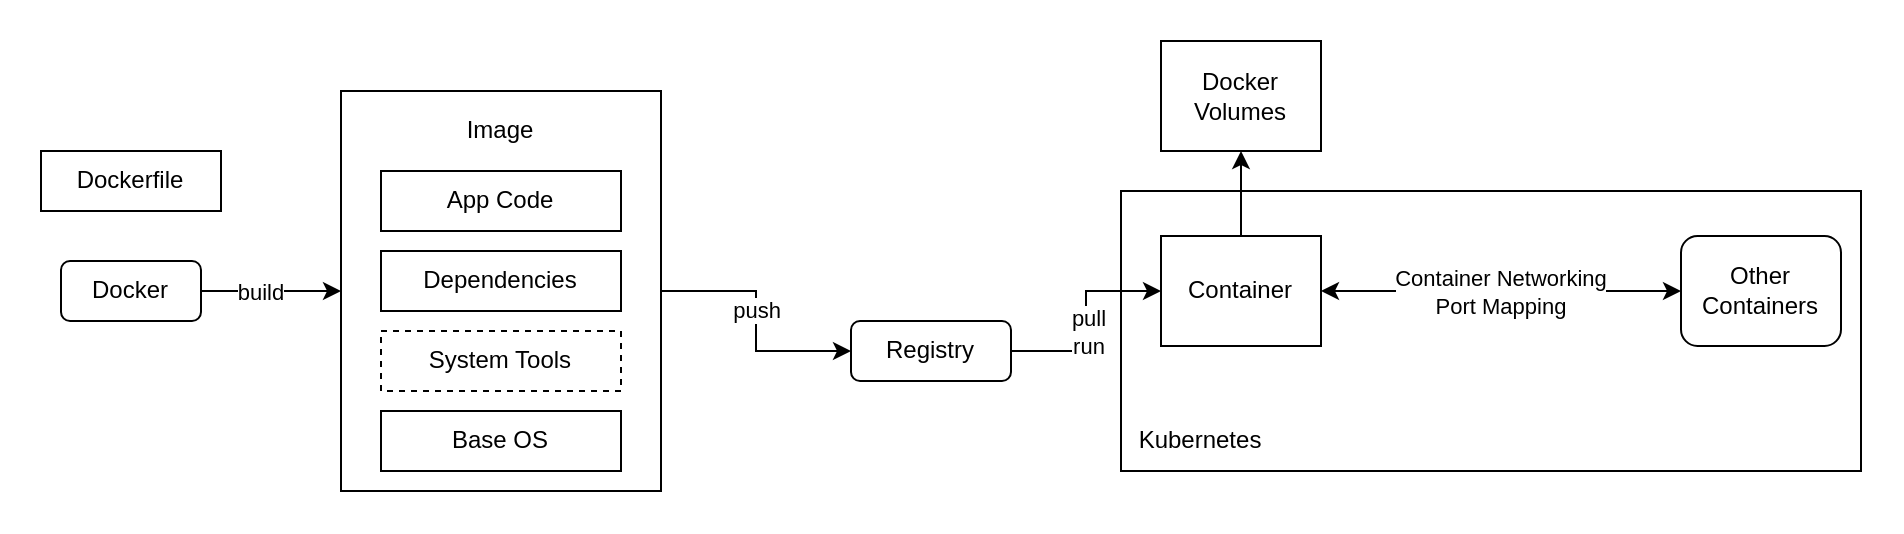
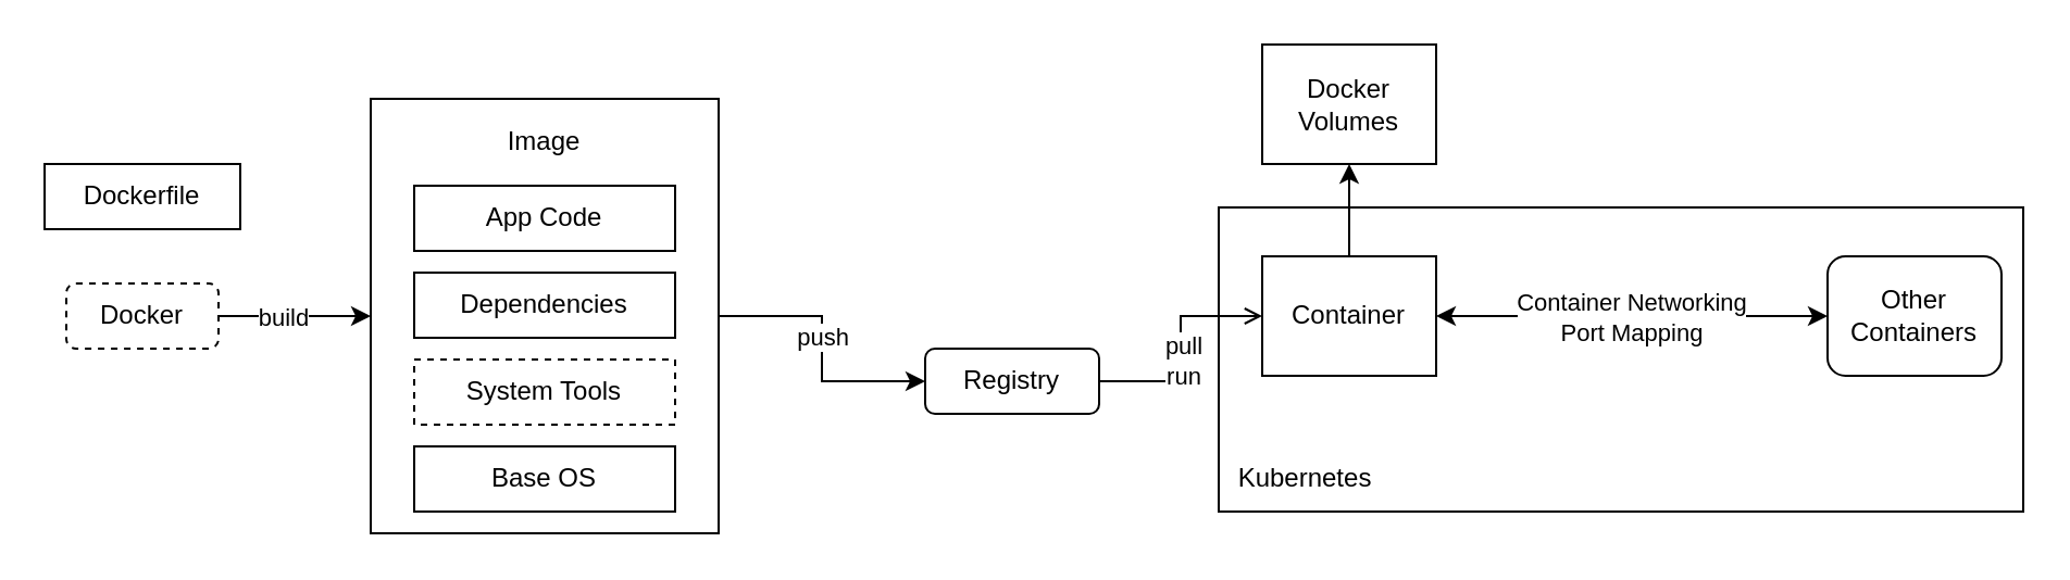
  <mxCell id="0" />
  <mxCell id="1" parent="0" />
  <mxCell id="2" value="" style="rounded=0;whiteSpace=wrap;html=1;" vertex="1" parent="1"><mxGeometry x="560" y="95" width="370" height="140" as="geometry" /></mxCell>
  <mxCell id="3" style="edgeStyle=orthogonalEdgeStyle;rounded=0;orthogonalLoop=1;jettySize=auto;html=1;entryX=0;entryY=0.5;entryDx=0;entryDy=0;" edge="1" parent="1" source="5" target="17"><mxGeometry relative="1" as="geometry" /></mxCell>
  <mxCell id="4" value="push" style="edgeLabel;html=1;align=center;verticalAlign=middle;resizable=0;points=[];" vertex="1" connectable="0" parent="3"><mxGeometry x="-0.086" relative="1" as="geometry"><mxPoint as="offset" /></mxGeometry></mxCell>
  <mxCell id="5" value="" style="rounded=0;whiteSpace=wrap;html=1;spacing=6;" vertex="1" parent="1"><mxGeometry x="170" y="45" width="160" height="200" as="geometry" /></mxCell>
  <mxCell id="6" value="App Code" style="rounded=0;whiteSpace=wrap;html=1;spacing=6;" vertex="1" parent="1"><mxGeometry x="190" y="85" width="120" height="30" as="geometry" /></mxCell>
  <mxCell id="7" value="Dependencies" style="rounded=0;whiteSpace=wrap;html=1;spacing=6;" vertex="1" parent="1"><mxGeometry x="190" y="125" width="120" height="30" as="geometry" /></mxCell>
  <mxCell id="8" value="System Tools" style="rounded=0;whiteSpace=wrap;html=1;spacing=6;dashed=1;" vertex="1" parent="1"><mxGeometry x="190" y="165" width="120" height="30" as="geometry" /></mxCell>
  <mxCell id="9" value="Base OS" style="rounded=0;whiteSpace=wrap;html=1;spacing=6;" vertex="1" parent="1"><mxGeometry x="190" y="205" width="120" height="30" as="geometry" /></mxCell>
  <mxCell id="10" value="Image" style="text;html=1;align=center;verticalAlign=middle;whiteSpace=wrap;rounded=0;" vertex="1" parent="1"><mxGeometry x="220" y="55" width="60" height="20" as="geometry" /></mxCell>
  <mxCell id="11" style="edgeStyle=orthogonalEdgeStyle;rounded=0;orthogonalLoop=1;jettySize=auto;html=1;entryX=0;entryY=0.5;entryDx=0;entryDy=0;" edge="1" parent="1" source="14" target="5"><mxGeometry relative="1" as="geometry"><mxPoint x="130" y="145" as="sourcePoint" /></mxGeometry></mxCell>
  <mxCell id="12" value="build" style="edgeLabel;html=1;align=center;verticalAlign=middle;resizable=0;points=[];" vertex="1" connectable="0" parent="11"><mxGeometry x="0.069" y="-1" relative="1" as="geometry"><mxPoint x="-8" y="-1" as="offset" /></mxGeometry></mxCell>
  <mxCell id="13" value="Dockerfile" style="rounded=0;whiteSpace=wrap;html=1;" vertex="1" parent="1"><mxGeometry x="20" y="75" width="90" height="30" as="geometry" /></mxCell>
- <mxCell id="14" value="Docker" style="rounded=1;whiteSpace=wrap;html=1;" vertex="1" parent="1"><mxGeometry x="30" y="130" width="70" height="30" as="geometry" /></mxCell>
- <mxCell id="15" style="edgeStyle=orthogonalEdgeStyle;rounded=0;orthogonalLoop=1;jettySize=auto;html=1;entryX=0;entryY=0.5;entryDx=0;entryDy=0;" edge="1" parent="1" source="17" target="21"><mxGeometry relative="1" as="geometry" /></mxCell>
+ <mxCell id="14" value="Docker" style="rounded=1;whiteSpace=wrap;html=1;dashed=1;" vertex="1" parent="1"><mxGeometry x="30" y="130" width="70" height="30" as="geometry" /></mxCell>
+ <mxCell id="15" style="edgeStyle=orthogonalEdgeStyle;rounded=0;orthogonalLoop=1;jettySize=auto;html=1;entryX=0;entryY=0.5;entryDx=0;entryDy=0;endArrow=open;" edge="1" parent="1" source="17" target="21"><mxGeometry relative="1" as="geometry" /></mxCell>
  <mxCell id="16" value="pull&lt;div&gt;run&lt;/div&gt;" style="edgeLabel;html=1;align=center;verticalAlign=middle;resizable=0;points=[];" vertex="1" connectable="0" parent="15"><mxGeometry x="-0.107" y="-1" relative="1" as="geometry"><mxPoint as="offset" /></mxGeometry></mxCell>
  <mxCell id="17" value="Registry" style="rounded=1;whiteSpace=wrap;html=1;" vertex="1" parent="1"><mxGeometry x="425" y="160" width="80" height="30" as="geometry" /></mxCell>
  <mxCell id="18" style="edgeStyle=orthogonalEdgeStyle;rounded=0;orthogonalLoop=1;jettySize=auto;html=1;entryX=0.5;entryY=1;entryDx=0;entryDy=0;" edge="1" parent="1" source="21" target="22"><mxGeometry relative="1" as="geometry" /></mxCell>
  <mxCell id="19" style="edgeStyle=orthogonalEdgeStyle;rounded=0;orthogonalLoop=1;jettySize=auto;html=1;startArrow=classic;startFill=1;entryX=0;entryY=0.5;entryDx=0;entryDy=0;" edge="1" parent="1" source="21" target="23"><mxGeometry relative="1" as="geometry"><mxPoint x="730" y="145" as="targetPoint" /></mxGeometry></mxCell>
  <mxCell id="20" value="Container Networking&lt;div&gt;Port Mapping&lt;/div&gt;" style="edgeLabel;html=1;align=center;verticalAlign=middle;resizable=0;points=[];" vertex="1" connectable="0" parent="19"><mxGeometry x="-0.012" relative="1" as="geometry"><mxPoint as="offset" /></mxGeometry></mxCell>
  <mxCell id="21" value="Container" style="rounded=0;whiteSpace=wrap;html=1;spacing=6;" vertex="1" parent="1"><mxGeometry x="580" y="117.5" width="80" height="55" as="geometry" /></mxCell>
  <mxCell id="22" value="Docker Volumes" style="rounded=0;whiteSpace=wrap;html=1;spacing=6;" vertex="1" parent="1"><mxGeometry x="580" y="20" width="80" height="55" as="geometry" /></mxCell>
  <mxCell id="23" value="Other Containers" style="whiteSpace=wrap;html=1;spacing=6;rounded=1;" vertex="1" parent="1"><mxGeometry x="840" y="117.5" width="80" height="55" as="geometry" /></mxCell>
  <mxCell id="24" value="Kubernetes" style="text;html=1;align=center;verticalAlign=middle;whiteSpace=wrap;rounded=0;" vertex="1" parent="1"><mxGeometry x="570" y="210" width="60" height="20" as="geometry" /></mxCell>
